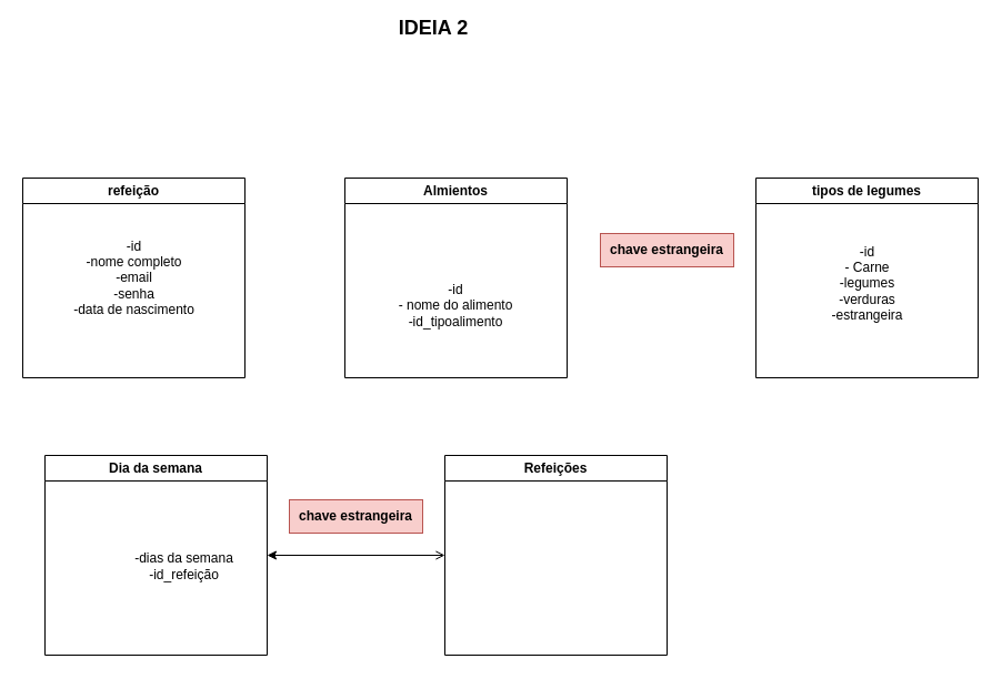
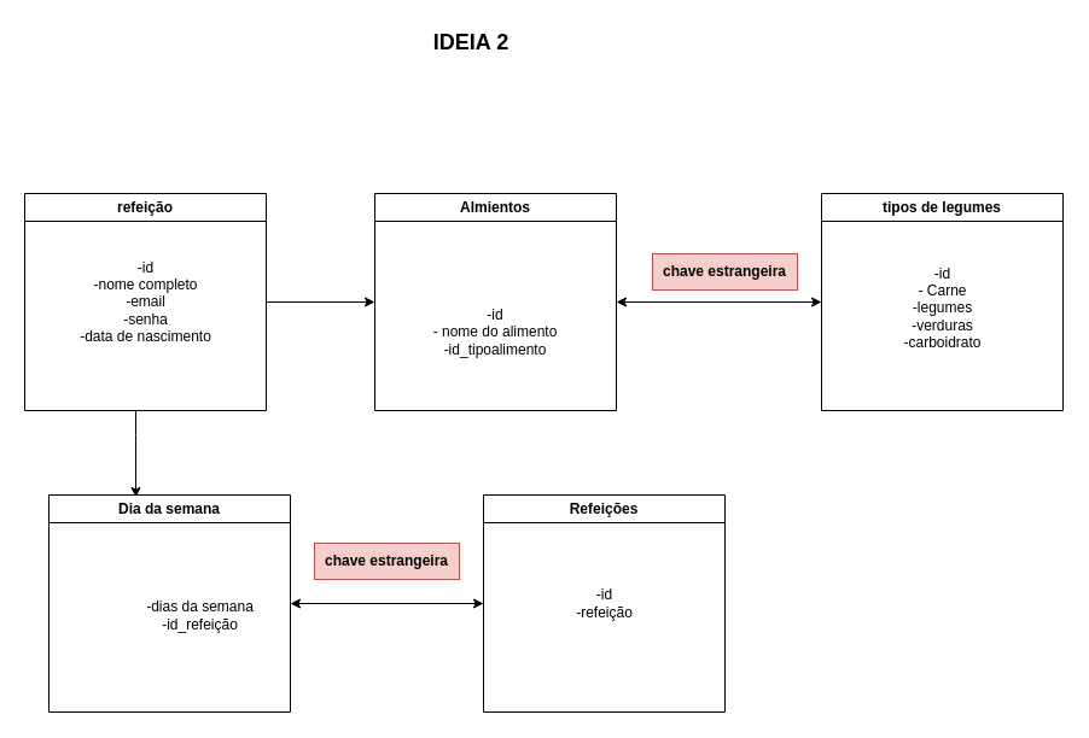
  <mxCell id="0" />
  <mxCell id="1" parent="0" />
- <mxCell id="2" value="IDEIA 2" style="text;html=1;strokeColor=none;fillColor=none;align=center;verticalAlign=middle;whiteSpace=wrap;rounded=0;fontStyle=1;fontSize=18;" vertex="1" parent="1"><mxGeometry x="340" y="10" width="100" height="30" as="geometry" /></mxCell>
+ <mxCell id="2" value="IDEIA 2" style="text;html=1;strokeColor=none;fillColor=none;align=center;verticalAlign=middle;whiteSpace=wrap;rounded=0;fontStyle=1;fontSize=18;" vertex="1" parent="1"><mxGeometry x="340" y="20" width="100" height="30" as="geometry" /></mxCell>
+ <mxCell id="3" style="edgeStyle=orthogonalEdgeStyle;rounded=0;orthogonalLoop=1;jettySize=auto;html=1;entryX=0;entryY=0.5;entryDx=0;entryDy=0;fontSize=12;" edge="1" parent="1" source="5" target="7"><mxGeometry relative="1" as="geometry" /></mxCell>
+ <mxCell id="4" style="edgeStyle=orthogonalEdgeStyle;rounded=0;orthogonalLoop=1;jettySize=auto;html=1;entryX=0.36;entryY=0.011;entryDx=0;entryDy=0;entryPerimeter=0;fontSize=12;" edge="1" parent="1" source="5" target="11"><mxGeometry relative="1" as="geometry"><Array as="points"><mxPoint x="112" y="360" /><mxPoint x="112" y="360" /></Array></mxGeometry></mxCell>
  <mxCell id="5" value="refeição" style="swimlane;whiteSpace=wrap;html=1;fontSize=12;" vertex="1" parent="1"><mxGeometry x="20" y="160" width="200" height="180" as="geometry" /></mxCell>
  <mxCell id="6" value="-id&lt;br&gt;-nome completo&lt;br&gt;-email&lt;br&gt;-senha&lt;br&gt;-data de nascimento" style="text;html=1;align=center;verticalAlign=middle;resizable=0;points=[];autosize=1;strokeColor=none;fillColor=none;fontSize=12;" vertex="1" parent="5"><mxGeometry x="35" y="45" width="130" height="90" as="geometry" /></mxCell>
  <mxCell id="7" value="Almientos" style="swimlane;whiteSpace=wrap;html=1;fontSize=12;" vertex="1" parent="1"><mxGeometry x="310" y="160" width="200" height="180" as="geometry" /></mxCell>
  <mxCell id="8" value="&lt;span style=&quot;&quot;&gt;-id&lt;/span&gt;&lt;br&gt;- nome do alimento&lt;br&gt;-id_tipoalimento" style="text;html=1;strokeColor=none;fillColor=none;align=center;verticalAlign=middle;whiteSpace=wrap;rounded=0;fontSize=12;" vertex="1" parent="7"><mxGeometry x="40" y="100" width="120" height="30" as="geometry" /></mxCell>
  <mxCell id="9" value="tipos de legumes" style="swimlane;whiteSpace=wrap;html=1;fontSize=12;" vertex="1" parent="1"><mxGeometry x="680" y="160" width="200" height="180" as="geometry" /></mxCell>
- <mxCell id="10" value="-id&lt;br&gt;- Carne&lt;br&gt;-legumes&lt;br&gt;-verduras&lt;br&gt;-estrangeira" style="text;html=1;align=center;verticalAlign=middle;resizable=0;points=[];autosize=1;strokeColor=none;fillColor=none;fontSize=12;" vertex="1" parent="9"><mxGeometry x="55" y="50" width="90" height="90" as="geometry" /></mxCell>
+ <mxCell id="10" value="-id&lt;br&gt;- Carne&lt;br&gt;-legumes&lt;br&gt;-verduras&lt;br&gt;-carboidrato" style="text;html=1;align=center;verticalAlign=middle;resizable=0;points=[];autosize=1;strokeColor=none;fillColor=none;fontSize=12;" vertex="1" parent="9"><mxGeometry x="55" y="50" width="90" height="90" as="geometry" /></mxCell>
  <mxCell id="11" value="Dia da semana" style="swimlane;whiteSpace=wrap;html=1;fontSize=12;" vertex="1" parent="1"><mxGeometry x="40" y="410" width="200" height="180" as="geometry" /></mxCell>
  <mxCell id="12" value="-dias da semana&lt;br&gt;-id_refeição" style="text;html=1;align=center;verticalAlign=middle;resizable=0;points=[];autosize=1;strokeColor=none;fillColor=none;fontSize=12;" vertex="1" parent="11"><mxGeometry x="70" y="80" width="110" height="40" as="geometry" /></mxCell>
  <mxCell id="13" value="Refeições" style="swimlane;whiteSpace=wrap;html=1;fontSize=12;" vertex="1" parent="1"><mxGeometry x="400" y="410" width="200" height="180" as="geometry" /></mxCell>
+ <mxCell id="14" value="-id&lt;br&gt;-refeição" style="text;html=1;align=center;verticalAlign=middle;resizable=0;points=[];autosize=1;strokeColor=none;fillColor=none;fontSize=12;" vertex="1" parent="13"><mxGeometry x="65" y="70" width="70" height="40" as="geometry" /></mxCell>
+ <mxCell id="15" value="" style="endArrow=classic;startArrow=classic;html=1;rounded=0;fontSize=12;exitX=1;exitY=0.5;exitDx=0;exitDy=0;entryX=0;entryY=0.5;entryDx=0;entryDy=0;" edge="1" parent="1" source="7" target="9"><mxGeometry width="50" height="50" relative="1" as="geometry"><mxPoint x="530" y="290" as="sourcePoint" /><mxPoint x="580" y="240" as="targetPoint" /></mxGeometry></mxCell>
  <mxCell id="16" value="&lt;b&gt;chave estrangeira&lt;/b&gt;" style="rounded=0;whiteSpace=wrap;html=1;fontSize=12;fillColor=#f8cecc;strokeColor=#b85450;" vertex="1" parent="1"><mxGeometry x="540" y="210" width="120" height="30" as="geometry" /></mxCell>
- <mxCell id="17" value="" style="endArrow=open;startArrow=classic;html=1;rounded=0;fontSize=12;exitX=1;exitY=0.5;exitDx=0;exitDy=0;entryX=0;entryY=0.5;entryDx=0;entryDy=0;" edge="1" parent="1" source="11" target="13"><mxGeometry width="50" height="50" relative="1" as="geometry"><mxPoint x="300" y="520" as="sourcePoint" /><mxPoint x="350" y="470" as="targetPoint" /></mxGeometry></mxCell>
+ <mxCell id="17" value="" style="endArrow=classic;startArrow=classic;html=1;rounded=0;fontSize=12;exitX=1;exitY=0.5;exitDx=0;exitDy=0;entryX=0;entryY=0.5;entryDx=0;entryDy=0;" edge="1" parent="1" source="11" target="13"><mxGeometry width="50" height="50" relative="1" as="geometry"><mxPoint x="300" y="520" as="sourcePoint" /><mxPoint x="350" y="470" as="targetPoint" /></mxGeometry></mxCell>
  <mxCell id="18" value="&lt;b&gt;chave estrangeira&lt;/b&gt;" style="rounded=0;whiteSpace=wrap;html=1;fontSize=12;fillColor=#f8cecc;strokeColor=#b85450;" vertex="1" parent="1"><mxGeometry x="260" y="450" width="120" height="30" as="geometry" /></mxCell>
